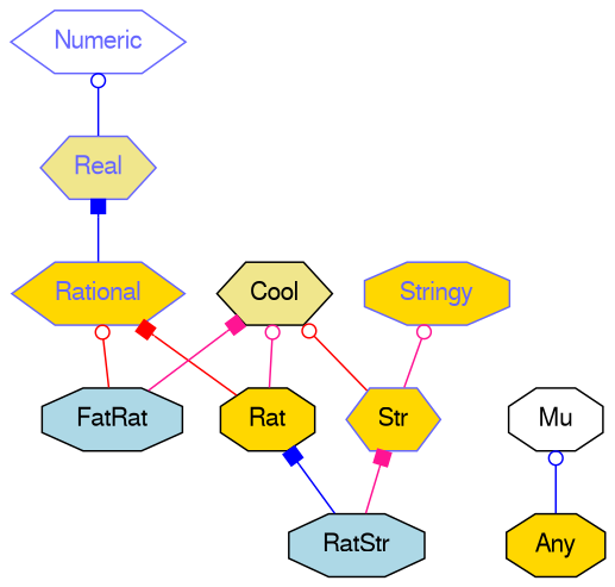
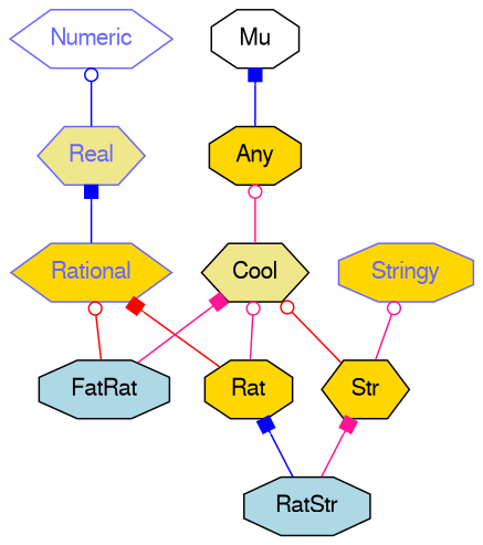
  digraph {
    rankdir=BT
    splines=polyline
    node [color="#000000" fillcolor=gold fontcolor="#000000" fontname=FreeSans shape=octagon style=filled]
    edge [arrowhead=odot color=deeppink]
    Rational [color="#6666FF" fontcolor="#6666FF" shape=hexagon]
    Real [color="#6666FF" fillcolor=khaki fontcolor="#6666FF" shape=hexagon]
    Numeric [color="#6666FF" fillcolor=white fontcolor="#6666FF" shape=hexagon]
    Mu [fillcolor=white]
    Any
    Cool [fillcolor=khaki shape=hexagon]
    Rat
    FatRat [fillcolor=lightblue]
    Stringy [color="#6666FF" fontcolor="#6666FF"]
-   Str [color="#6666FF" shape=hexagon]
+   Str [shape=hexagon]
    RatStr [fillcolor=lightblue]
    Rational -> Real [arrowhead=box color=blue]
    Real -> Numeric [color=blue]
-   Any -> Mu [color=blue]
+   Any -> Mu [arrowhead=box color=blue]
+   Cool -> Any
    Rat -> Rational [arrowhead=box color=red]
    Rat -> Cool
    FatRat -> Rational [color=red]
    FatRat -> Cool [arrowhead=box]
    Str -> Cool [color=red]
    Str -> Stringy
    RatStr -> Rat [arrowhead=box color=blue]
    RatStr -> Str [arrowhead=box]
  }
